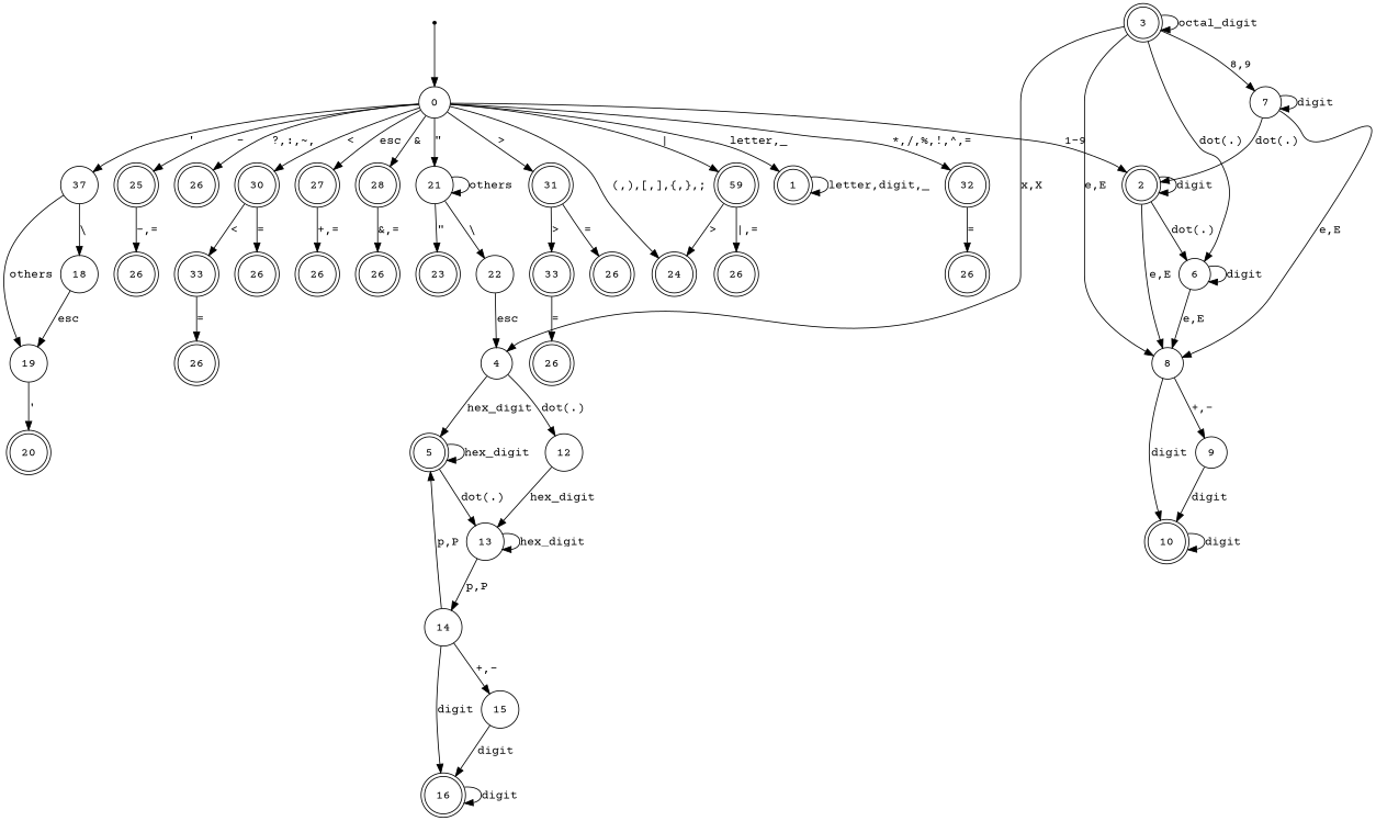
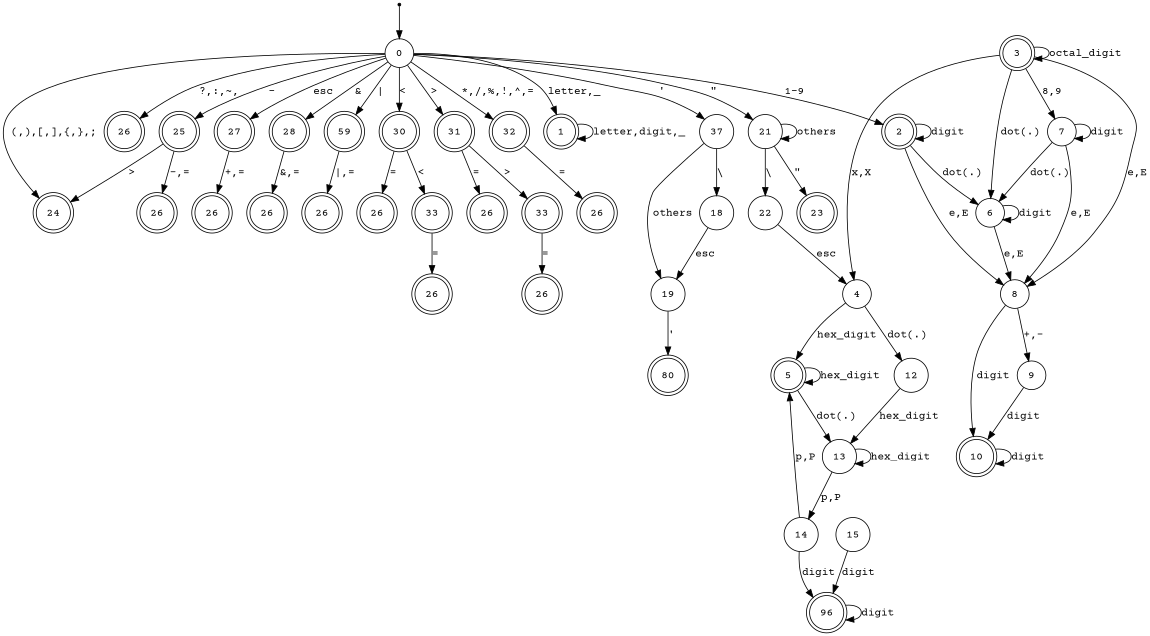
  digraph {
    fontname="Courier Prime"
    rankdir=TB
    node [fontname="Courier Prime" shape=doublecircle]
    edge [fontname="Courier Prime"]
    s [shape=point]
    0 [shape=circle]
    1
    n4 [label=37 shape=circle]
    21 [shape=circle]
    2
    24
    26
    25
    27
    28
    n12 [label=59]
    30
    31
    32
    19 [shape=circle]
    18 [shape=circle]
    22 [shape=circle]
    23
    6 [shape=circle]
    8 [shape=circle]
    3
    4 [shape=circle]
    7 [shape=circle]
    n25 [label=26]
    n26 [label=26]
    n27 [label=26]
    n28 [label=26]
    n29 [label=26]
    33
    n31 [label=26]
    n32 [label=33]
    n33 [label=26]
-   20
+   20 [label=80]
    10
    9 [shape=circle]
    5
    12 [shape=circle]
    13 [shape=circle]
    14 [shape=circle]
-   16
+   16 [label=96]
    15 [shape=circle]
    n43 [label=26]
    n44 [label=26]
    s -> 0
    0 -> 1 [label="letter,_"]
    0 -> n4 [label="'"]
    0 -> 21 [label="\""]
    0 -> 2 [label="1-9"]
    0 -> 24 [label="(,),[,],{,},;"]
    0 -> 26 [label="?,:,~,"]
    0 -> 25 [label="-"]
    0 -> 27 [label=esc]
    0 -> 28 [label="\&"]
    0 -> n12 [label="|"]
    0 -> 30 [label="<"]
    0 -> 31 [label=">"]
    0 -> 32 [label="*,/,%,!,^,="]
    1 -> 1 [label="letter,digit,_"]
    n4 -> 19 [label=others]
    n4 -> 18 [label="\\"]
    21 -> 21 [label=others]
    21 -> 22 [label="\\"]
    21 -> 23 [label="\""]
    2 -> 2 [label=digit]
    2 -> 6 [label="dot(.)"]
    2 -> 8 [label="e,E"]
-   n12 -> 24 [label=">"]
+   25 -> 24 [label=">"]
    25 -> n25 [label="-,="]
    27 -> n26 [label="+,="]
    28 -> n27 [label="\&,="]
    n12 -> n28 [label="|,="]
    30 -> n29 [label="="]
    30 -> 33 [label="<"]
    31 -> n31 [label="="]
    31 -> n32 [label=">"]
    32 -> n33 [label="="]
    19 -> 20 [label="'"]
    18 -> 19 [label=esc]
    22 -> 4 [label=esc]
    6 -> 6 [label=digit]
    6 -> 8 [label="e,E"]
    8 -> 10 [label=digit]
    8 -> 9 [label="+,-"]
    3 -> 6 [label="dot(.)"]
    3 -> 8 [label="e,E"]
    3 -> 3 [label=octal_digit]
    3 -> 4 [label="x,X"]
    3 -> 7 [label="8,9"]
    4 -> 5 [label=hex_digit]
    4 -> 12 [label="dot(.)"]
-   7 -> 2 [label="dot(.)"]
+   7 -> 6 [label="dot(.)"]
    7 -> 8 [label="e,E"]
    7 -> 7 [label=digit]
    33 -> n43 [label="="]
    n32 -> n44 [label="="]
    10 -> 10 [label=digit]
    9 -> 10 [label=digit]
    5 -> 5 [label=hex_digit]
    5 -> 13 [label="dot(.)"]
    12 -> 13 [label=hex_digit]
    13 -> 13 [label=hex_digit]
    13 -> 14 [label="p,P"]
    14 -> 5 [label="p,P"]
    14 -> 16 [label=digit]
-   14 -> 15 [label="+,-"]
    16 -> 16 [label=digit]
    15 -> 16 [label=digit]
  }
